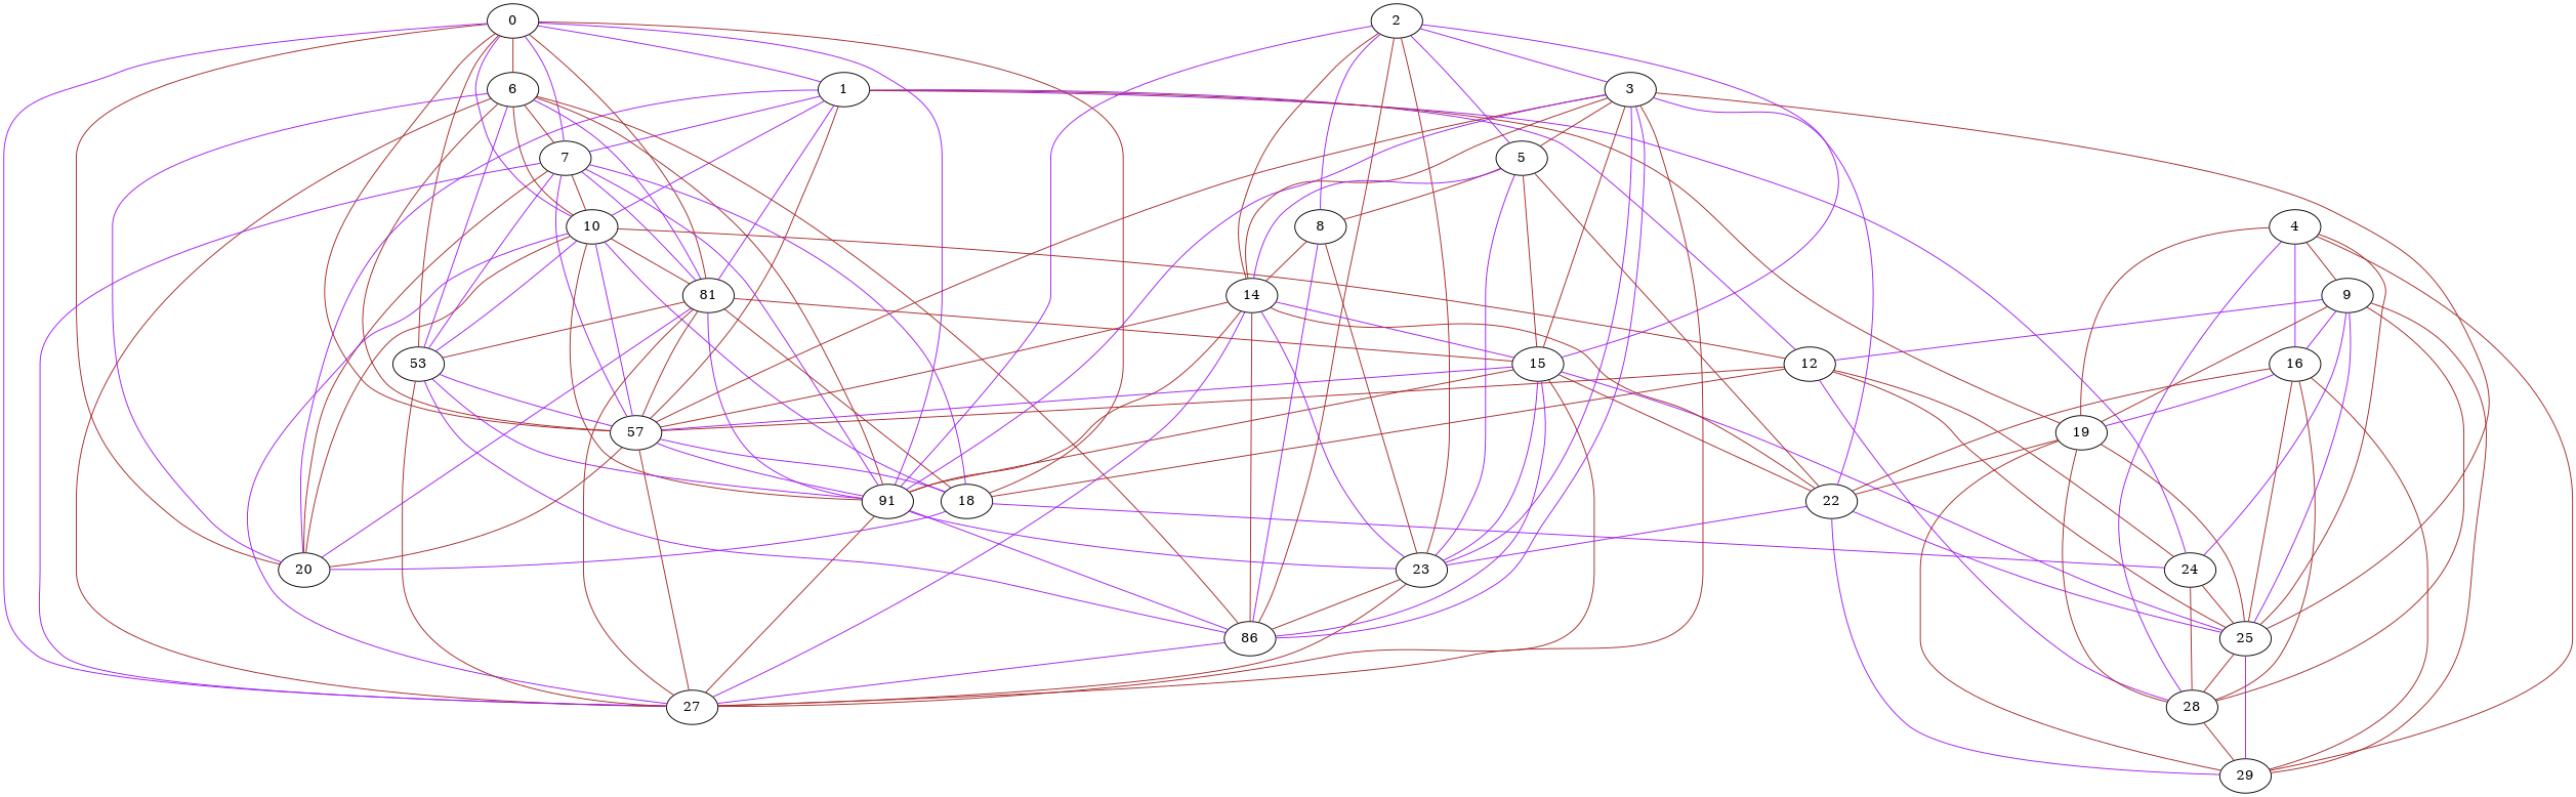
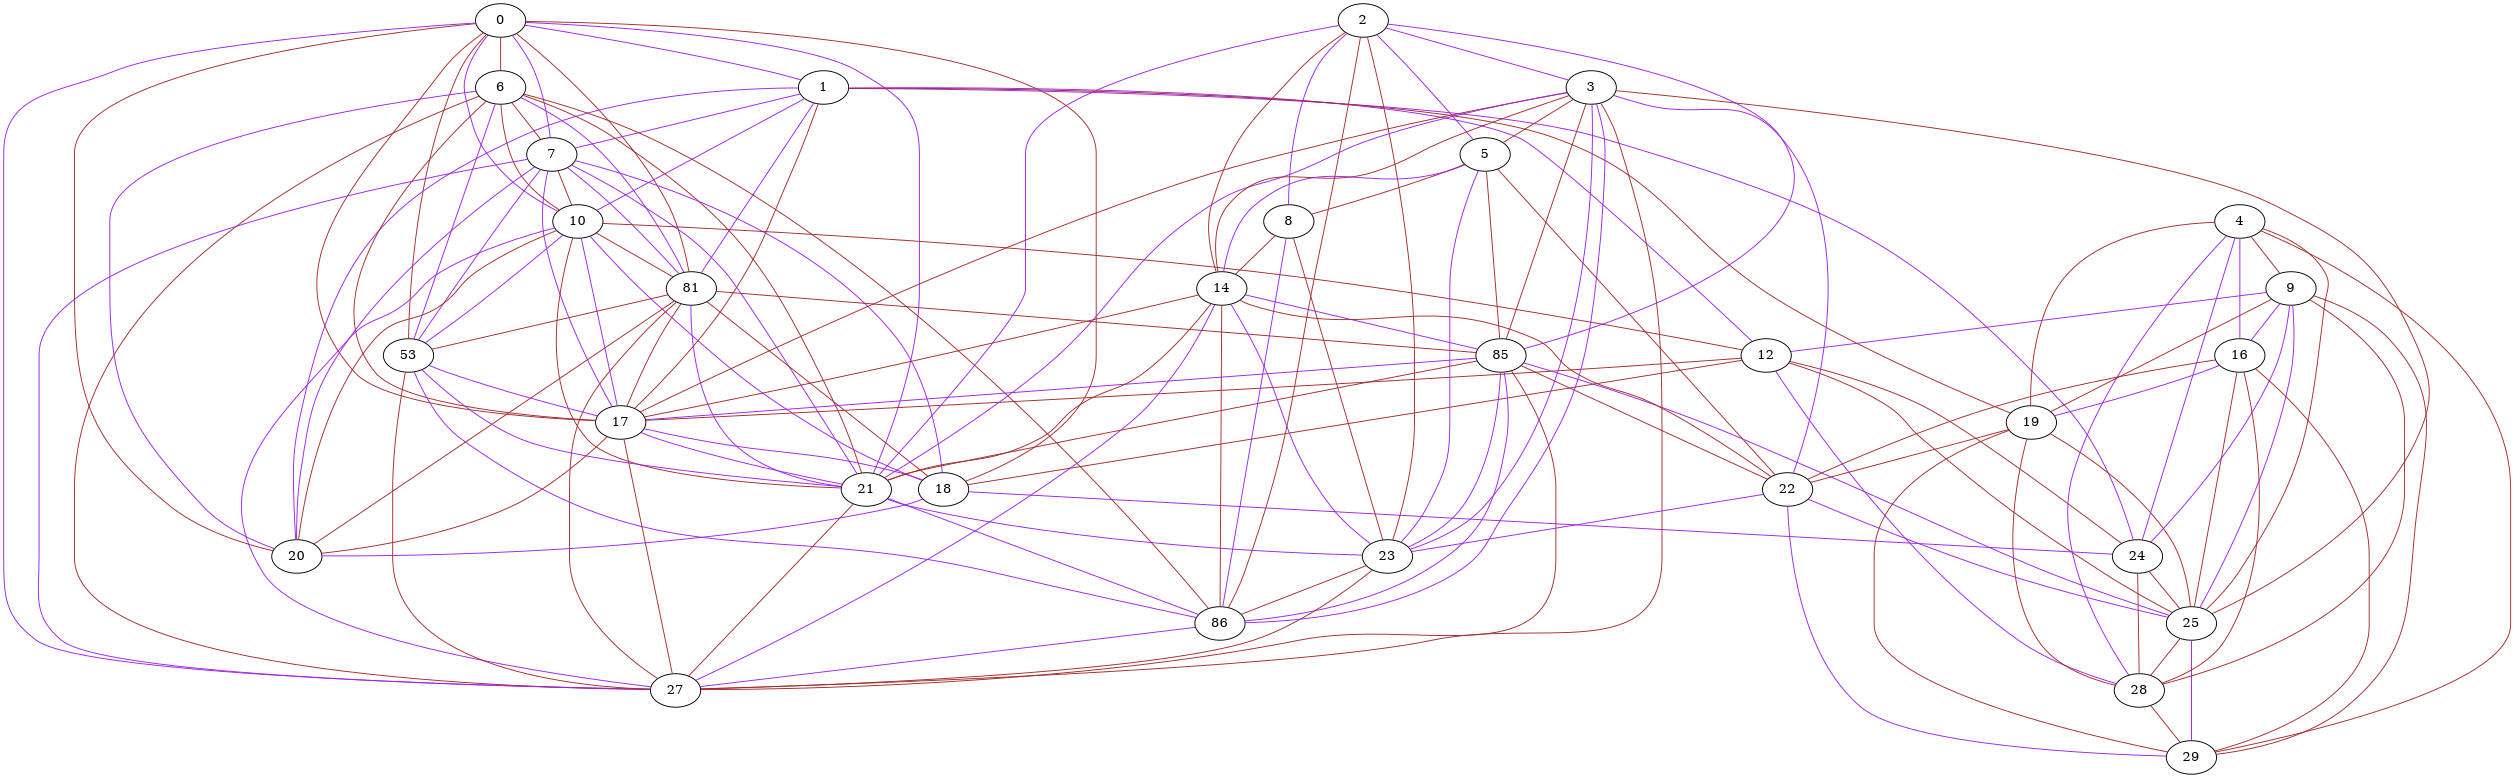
  strict graph {
    edge [color=brown]
    0
    1
    6
    7
    10
    n6 [label=81]
    n7 [label=53]
-   17 [label=57]
+   17
    18
    20
-   21 [label=91]
+   21
    27
    12
    24
    19
    n16 [label=86]
-   15
+   15 [label=85]
    23
    25
    28
    2
    3
    5
    8
    14
    22
    29
    4
    9
    16
    0 -- 1 [color=purple]
    0 -- 6
    0 -- 7 [color=purple]
    0 -- 10 [color=purple]
    0 -- n6
    0 -- n7
    0 -- 17
    0 -- 18
    0 -- 20
    0 -- 21 [color=purple]
    0 -- 27 [color=purple]
    1 -- 7 [color=purple]
    1 -- 10 [color=purple]
    1 -- n6 [color=purple]
    1 -- 17
    1 -- 20 [color=purple]
    1 -- 12 [color=purple]
    1 -- 24 [color=purple]
    1 -- 19
    6 -- 7
    6 -- 10
    6 -- n6 [color=purple]
    6 -- n7 [color=purple]
    6 -- 17
    6 -- 20 [color=purple]
    6 -- 21
    6 -- 27
    6 -- n16
    7 -- 10
    7 -- n6 [color=purple]
    7 -- n7 [color=purple]
    7 -- 17 [color=purple]
    7 -- 18 [color=purple]
-   7 -- 20
+   7 -- 20 [color=purple]
    7 -- 21 [color=purple]
    7 -- 27 [color=purple]
    10 -- n6
    10 -- n7 [color=purple]
    10 -- 17 [color=purple]
    10 -- 18 [color=purple]
    10 -- 20
    10 -- 21
    10 -- 27 [color=purple]
    10 -- 12
    n6 -- n7
    n6 -- 17
    n6 -- 18
-   n6 -- 20 [color=purple]
+   n6 -- 20
    n6 -- 21 [color=purple]
    n6 -- 27
    n6 -- 15
    n7 -- 17 [color=purple]
    n7 -- 21 [color=purple]
    n7 -- 27
    n7 -- n16 [color=purple]
    17 -- 18 [color=purple]
    17 -- 20
    17 -- 21 [color=purple]
    17 -- 27
    18 -- 20 [color=purple]
    18 -- 24 [color=purple]
    21 -- 27
    21 -- n16 [color=purple]
    21 -- 23 [color=purple]
    12 -- 17
    12 -- 18
    12 -- 24
    12 -- 25
    12 -- 28 [color=purple]
    24 -- 25
    24 -- 28
    19 -- 25
    19 -- 28
    19 -- 22
    19 -- 29
    n16 -- 27 [color=purple]
    15 -- 17 [color=purple]
    15 -- 21
    15 -- 27
    15 -- n16 [color=purple]
    15 -- 23 [color=purple]
    15 -- 25 [color=purple]
    15 -- 22
    23 -- 27
    23 -- n16
    25 -- 28
    25 -- 29 [color=purple]
    28 -- 29
    2 -- 21 [color=purple]
    2 -- n16
    2 -- 15 [color=purple]
    2 -- 23
    2 -- 3 [color=purple]
    2 -- 5 [color=purple]
    2 -- 8 [color=purple]
    2 -- 14
    3 -- 17
    3 -- 21 [color=purple]
    3 -- 27
    3 -- n16 [color=purple]
    3 -- 15
    3 -- 23 [color=purple]
    3 -- 25
    3 -- 5
    3 -- 14
    3 -- 22 [color=purple]
    5 -- 15
    5 -- 23 [color=purple]
    5 -- 8
    5 -- 14 [color=purple]
    5 -- 22
    8 -- n16 [color=purple]
    8 -- 23
    8 -- 14
    14 -- 17
    14 -- 21
    14 -- 27 [color=purple]
    14 -- n16
    14 -- 15 [color=purple]
    14 -- 23 [color=purple]
    14 -- 22
    22 -- 23 [color=purple]
    22 -- 25 [color=purple]
    22 -- 29 [color=purple]
+   4 -- 24 [color=purple]
    4 -- 19
    4 -- 25
    4 -- 28 [color=purple]
    4 -- 29
    4 -- 9
    4 -- 16 [color=purple]
    9 -- 12 [color=purple]
    9 -- 24 [color=purple]
    9 -- 19
    9 -- 25 [color=purple]
    9 -- 28
    9 -- 29
    9 -- 16 [color=purple]
    16 -- 19 [color=purple]
    16 -- 25
    16 -- 28
    16 -- 22
    16 -- 29
  }
